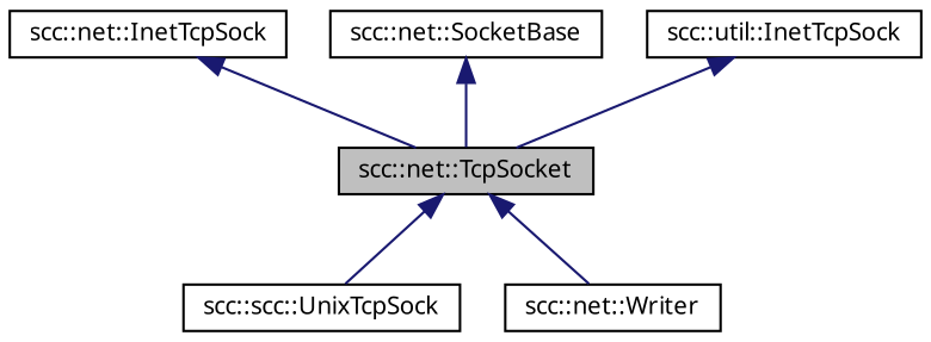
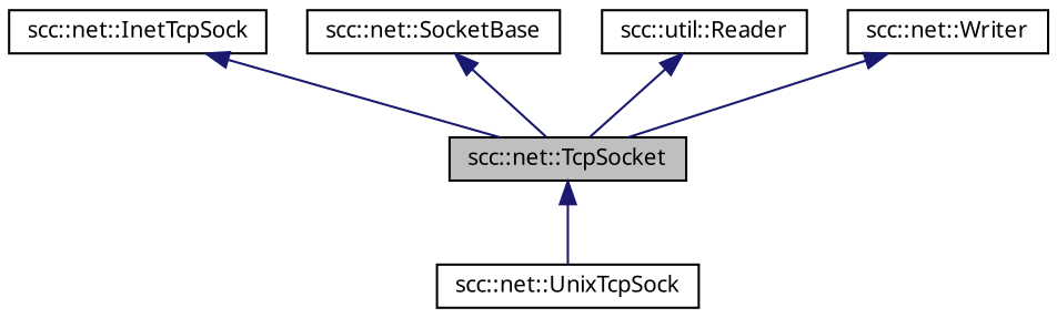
  digraph {
    fontname="Noto Sans"
    node [color=black fillcolor=white fontname="Noto Sans" fontsize=10 shape=record style=filled]
    edge [color=midnightblue dir=back fontname="Noto Sans" fontsize=10 labelfontname=Helvetica labelfontsize=10 style=solid]
    n1 [fillcolor=grey75 fontcolor=black height=0.2 label="scc::net::TcpSocket" width=0.4]
-   n2 [height=0.2 label="scc::scc::UnixTcpSock" width=0.4]
+   n2 [height=0.2 label="scc::net::UnixTcpSock" width=0.4]
    n3 [height=0.2 label="scc::net::InetTcpSock" width=0.4]
    n4 [height=0.2 label="scc::net::SocketBase" width=0.4]
-   n5 [height=0.2 label="scc::util::InetTcpSock" width=0.4]
+   n5 [height=0.2 label="scc::util::Reader" width=0.4]
    n6 [height=0.2 label="scc::net::Writer" width=0.4]
    n1 -> n2
    n3 -> n1
    n4 -> n1
    n5 -> n1
-   n1 -> n6
+   n6 -> n1
  }
